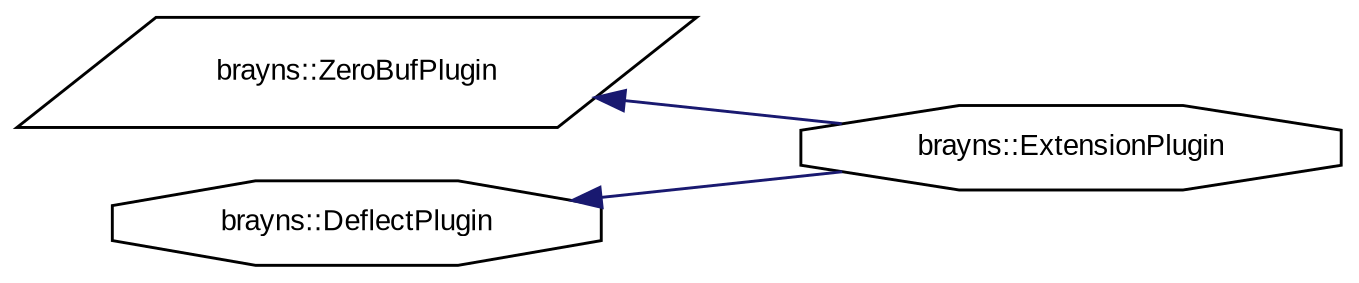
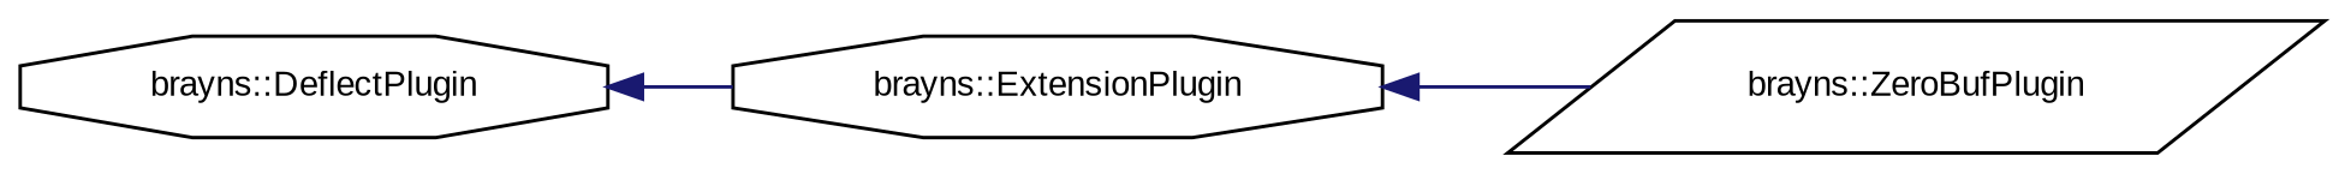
  digraph {
    fontname="Liberation Sans"
    rankdir=LR
    node [color=black fillcolor=white fontname="Liberation Sans" fontsize=10 shape=octagon style=filled]
    edge [color=midnightblue dir=back fontname="Liberation Sans" fontsize=10 labelfontname=Sans labelfontsize=10 style=solid]
    n1 [height=0.2 label="brayns::ExtensionPlugin" width=0.4]
    n2 [height=0.2 label="brayns::ZeroBufPlugin" shape=parallelogram width=0.4]
    n3 [height=0.2 label="brayns::DeflectPlugin" width=0.4]
-   n2 -> n1
+   n1 -> n2
    n3 -> n1
  }
